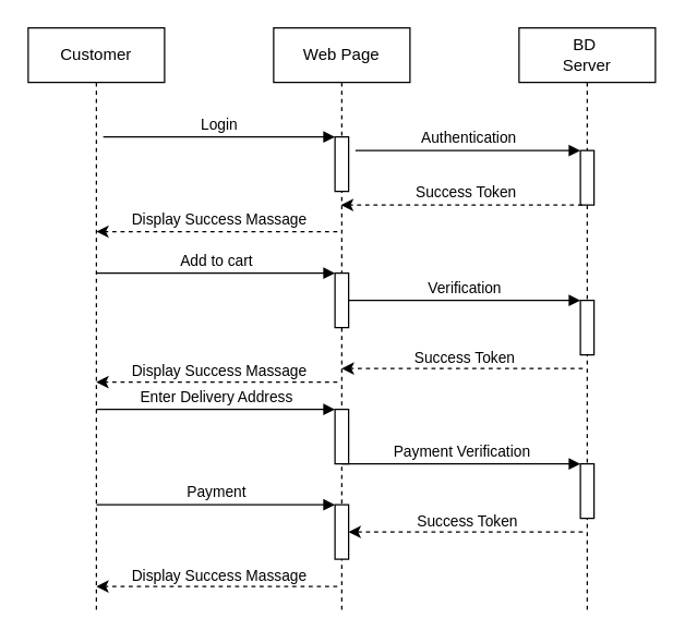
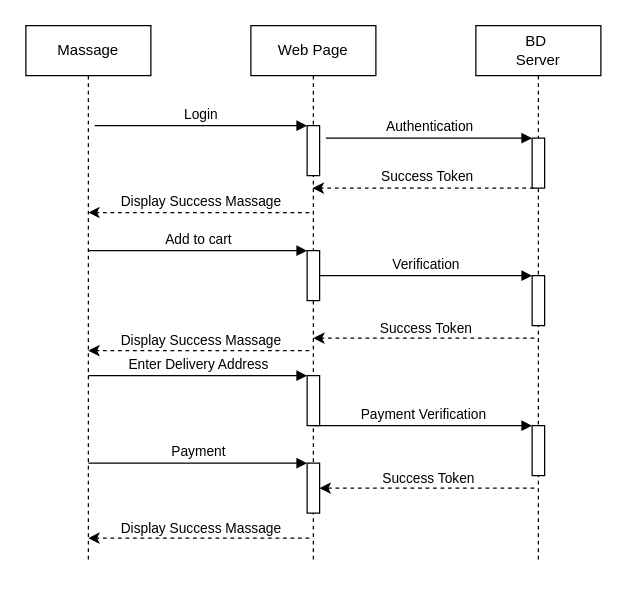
  <mxCell id="0" />
  <mxCell id="1" parent="0" />
- <mxCell id="2" value="Customer" style="shape=umlLifeline;perimeter=lifelinePerimeter;whiteSpace=wrap;html=1;container=0;dropTarget=0;collapsible=0;recursiveResize=0;outlineConnect=0;portConstraint=eastwest;newEdgeStyle={&quot;edgeStyle&quot;:&quot;elbowEdgeStyle&quot;,&quot;elbow&quot;:&quot;vertical&quot;,&quot;curved&quot;:0,&quot;rounded&quot;:0};" parent="1" vertex="1"><mxGeometry x="20" y="20" width="100" height="430" as="geometry" /></mxCell>
+ <mxCell id="2" value="Massage" style="shape=umlLifeline;perimeter=lifelinePerimeter;whiteSpace=wrap;html=1;container=0;dropTarget=0;collapsible=0;recursiveResize=0;outlineConnect=0;portConstraint=eastwest;newEdgeStyle={&quot;edgeStyle&quot;:&quot;elbowEdgeStyle&quot;,&quot;elbow&quot;:&quot;vertical&quot;,&quot;curved&quot;:0,&quot;rounded&quot;:0};" parent="1" vertex="1"><mxGeometry x="20" y="20" width="100" height="430" as="geometry" /></mxCell>
  <mxCell id="3" value="Web Page" style="shape=umlLifeline;perimeter=lifelinePerimeter;whiteSpace=wrap;html=1;container=0;dropTarget=0;collapsible=0;recursiveResize=0;outlineConnect=0;portConstraint=eastwest;newEdgeStyle={&quot;edgeStyle&quot;:&quot;elbowEdgeStyle&quot;,&quot;elbow&quot;:&quot;vertical&quot;,&quot;curved&quot;:0,&quot;rounded&quot;:0};size=40;" parent="1" vertex="1"><mxGeometry x="200" y="20" width="100" height="430" as="geometry" /></mxCell>
  <mxCell id="4" value="" style="html=1;points=[];perimeter=orthogonalPerimeter;outlineConnect=0;targetShapes=umlLifeline;portConstraint=eastwest;newEdgeStyle={&quot;edgeStyle&quot;:&quot;elbowEdgeStyle&quot;,&quot;elbow&quot;:&quot;vertical&quot;,&quot;curved&quot;:0,&quot;rounded&quot;:0};" parent="3" vertex="1"><mxGeometry x="45" y="80" width="10" height="40" as="geometry" /></mxCell>
  <mxCell id="5" value="" style="html=1;points=[];perimeter=orthogonalPerimeter;outlineConnect=0;targetShapes=umlLifeline;portConstraint=eastwest;newEdgeStyle={&quot;edgeStyle&quot;:&quot;elbowEdgeStyle&quot;,&quot;elbow&quot;:&quot;vertical&quot;,&quot;curved&quot;:0,&quot;rounded&quot;:0};" vertex="1" parent="3"><mxGeometry x="45" y="180" width="10" height="40" as="geometry" /></mxCell>
  <mxCell id="6" value="" style="html=1;points=[];perimeter=orthogonalPerimeter;outlineConnect=0;targetShapes=umlLifeline;portConstraint=eastwest;newEdgeStyle={&quot;edgeStyle&quot;:&quot;elbowEdgeStyle&quot;,&quot;elbow&quot;:&quot;vertical&quot;,&quot;curved&quot;:0,&quot;rounded&quot;:0};" vertex="1" parent="3"><mxGeometry x="45" y="280" width="10" height="40" as="geometry" /></mxCell>
  <mxCell id="7" value="" style="html=1;points=[];perimeter=orthogonalPerimeter;outlineConnect=0;targetShapes=umlLifeline;portConstraint=eastwest;newEdgeStyle={&quot;edgeStyle&quot;:&quot;elbowEdgeStyle&quot;,&quot;elbow&quot;:&quot;vertical&quot;,&quot;curved&quot;:0,&quot;rounded&quot;:0};" vertex="1" parent="3"><mxGeometry x="45" y="350" width="10" height="40" as="geometry" /></mxCell>
  <mxCell id="8" value="Login" style="html=1;verticalAlign=bottom;endArrow=block;edgeStyle=elbowEdgeStyle;elbow=horizontal;curved=0;rounded=0;" parent="1" target="4" edge="1"><mxGeometry relative="1" as="geometry"><mxPoint x="75" y="100" as="sourcePoint" /><Array as="points"><mxPoint x="160" y="100" /></Array></mxGeometry></mxCell>
  <mxCell id="9" value="BD&amp;nbsp;&lt;div&gt;Server&lt;/div&gt;" style="shape=umlLifeline;perimeter=lifelinePerimeter;whiteSpace=wrap;html=1;container=0;dropTarget=0;collapsible=0;recursiveResize=0;outlineConnect=0;portConstraint=eastwest;newEdgeStyle={&quot;edgeStyle&quot;:&quot;elbowEdgeStyle&quot;,&quot;elbow&quot;:&quot;vertical&quot;,&quot;curved&quot;:0,&quot;rounded&quot;:0};size=40;" vertex="1" parent="1"><mxGeometry x="380" y="20" width="100" height="430" as="geometry" /></mxCell>
  <mxCell id="10" value="" style="html=1;points=[];perimeter=orthogonalPerimeter;outlineConnect=0;targetShapes=umlLifeline;portConstraint=eastwest;newEdgeStyle={&quot;edgeStyle&quot;:&quot;elbowEdgeStyle&quot;,&quot;elbow&quot;:&quot;vertical&quot;,&quot;curved&quot;:0,&quot;rounded&quot;:0};" vertex="1" parent="9"><mxGeometry x="45" y="90" width="10" height="40" as="geometry" /></mxCell>
  <mxCell id="11" value="" style="html=1;points=[];perimeter=orthogonalPerimeter;outlineConnect=0;targetShapes=umlLifeline;portConstraint=eastwest;newEdgeStyle={&quot;edgeStyle&quot;:&quot;elbowEdgeStyle&quot;,&quot;elbow&quot;:&quot;vertical&quot;,&quot;curved&quot;:0,&quot;rounded&quot;:0};" vertex="1" parent="9"><mxGeometry x="45" y="200" width="10" height="40" as="geometry" /></mxCell>
  <mxCell id="12" value="" style="html=1;points=[];perimeter=orthogonalPerimeter;outlineConnect=0;targetShapes=umlLifeline;portConstraint=eastwest;newEdgeStyle={&quot;edgeStyle&quot;:&quot;elbowEdgeStyle&quot;,&quot;elbow&quot;:&quot;vertical&quot;,&quot;curved&quot;:0,&quot;rounded&quot;:0};" vertex="1" parent="9"><mxGeometry x="45" y="320" width="10" height="40" as="geometry" /></mxCell>
  <mxCell id="13" value="Authentication" style="html=1;verticalAlign=bottom;endArrow=block;edgeStyle=elbowEdgeStyle;elbow=vertical;curved=0;rounded=0;" edge="1" parent="1" target="10"><mxGeometry relative="1" as="geometry"><mxPoint x="260" y="110" as="sourcePoint" /><Array as="points"><mxPoint x="345" y="110" /></Array><mxPoint x="420" y="110" as="targetPoint" /></mxGeometry></mxCell>
  <mxCell id="14" value="" style="endArrow=classic;html=1;rounded=0;dashed=1;exitX=0.12;exitY=1.06;exitDx=0;exitDy=0;exitPerimeter=0;" edge="1" parent="1"><mxGeometry width="50" height="50" relative="1" as="geometry"><mxPoint x="426.2" y="150" as="sourcePoint" /><mxPoint x="249.5" y="150" as="targetPoint" /></mxGeometry></mxCell>
  <mxCell id="15" value="Success Token" style="edgeLabel;html=1;align=center;verticalAlign=middle;resizable=0;points=[];" vertex="1" connectable="0" parent="14"><mxGeometry x="-0.083" y="-1" relative="1" as="geometry"><mxPoint x="-5" y="-9" as="offset" /></mxGeometry></mxCell>
  <mxCell id="16" value="" style="endArrow=classic;html=1;rounded=0;dashed=1;exitX=0.12;exitY=1.06;exitDx=0;exitDy=0;exitPerimeter=0;" edge="1" parent="1"><mxGeometry width="50" height="50" relative="1" as="geometry"><mxPoint x="246.7" y="169.5" as="sourcePoint" /><mxPoint x="70" y="169.5" as="targetPoint" /></mxGeometry></mxCell>
  <mxCell id="17" value="Display Success Massage" style="edgeLabel;html=1;align=center;verticalAlign=middle;resizable=0;points=[];" vertex="1" connectable="0" parent="16"><mxGeometry x="-0.003" y="-5" relative="1" as="geometry"><mxPoint x="1" y="-4" as="offset" /></mxGeometry></mxCell>
  <mxCell id="18" value="Add to cart" style="html=1;verticalAlign=bottom;endArrow=block;edgeStyle=elbowEdgeStyle;elbow=horizontal;curved=0;rounded=0;" edge="1" parent="1" target="5"><mxGeometry relative="1" as="geometry"><mxPoint x="70" y="200" as="sourcePoint" /><Array as="points"><mxPoint x="155" y="200" /></Array><mxPoint x="240" y="200" as="targetPoint" /></mxGeometry></mxCell>
  <mxCell id="19" value="" style="endArrow=classic;html=1;rounded=0;dashed=1;exitX=0.12;exitY=1.06;exitDx=0;exitDy=0;exitPerimeter=0;" edge="1" parent="1"><mxGeometry width="50" height="50" relative="1" as="geometry"><mxPoint x="246.7" y="280" as="sourcePoint" /><mxPoint x="70" y="280" as="targetPoint" /></mxGeometry></mxCell>
  <mxCell id="20" value="Display Success Massage" style="edgeLabel;html=1;align=center;verticalAlign=middle;resizable=0;points=[];" vertex="1" connectable="0" parent="19"><mxGeometry x="-0.003" y="-5" relative="1" as="geometry"><mxPoint x="1" y="-4" as="offset" /></mxGeometry></mxCell>
  <mxCell id="21" value="Enter Delivery Address" style="html=1;verticalAlign=bottom;endArrow=block;edgeStyle=elbowEdgeStyle;elbow=horizontal;curved=0;rounded=0;" edge="1" parent="1" target="6"><mxGeometry relative="1" as="geometry"><mxPoint x="70" y="300" as="sourcePoint" /><Array as="points"><mxPoint x="155" y="300" /></Array><mxPoint x="240" y="300" as="targetPoint" /></mxGeometry></mxCell>
  <mxCell id="22" value="Payment" style="html=1;verticalAlign=bottom;endArrow=block;edgeStyle=elbowEdgeStyle;elbow=vertical;curved=0;rounded=0;" edge="1" parent="1"><mxGeometry relative="1" as="geometry"><mxPoint x="70" y="370" as="sourcePoint" /><Array as="points"><mxPoint x="155" y="370" /></Array><mxPoint x="245" y="370" as="targetPoint" /></mxGeometry></mxCell>
  <mxCell id="23" value="" style="endArrow=classic;html=1;rounded=0;dashed=1;exitX=0.12;exitY=1.06;exitDx=0;exitDy=0;exitPerimeter=0;" edge="1" parent="1"><mxGeometry width="50" height="50" relative="1" as="geometry"><mxPoint x="246.7" y="430" as="sourcePoint" /><mxPoint x="70" y="430" as="targetPoint" /></mxGeometry></mxCell>
  <mxCell id="24" value="Display Success Massage" style="edgeLabel;html=1;align=center;verticalAlign=middle;resizable=0;points=[];" vertex="1" connectable="0" parent="23"><mxGeometry x="-0.003" y="-5" relative="1" as="geometry"><mxPoint x="1" y="-4" as="offset" /></mxGeometry></mxCell>
  <mxCell id="25" value="Verification" style="html=1;verticalAlign=bottom;endArrow=block;edgeStyle=elbowEdgeStyle;elbow=vertical;curved=0;rounded=0;" edge="1" parent="1" source="5"><mxGeometry relative="1" as="geometry"><mxPoint x="260" y="220" as="sourcePoint" /><Array as="points"><mxPoint x="345" y="220" /></Array><mxPoint x="425" y="220" as="targetPoint" /></mxGeometry></mxCell>
  <mxCell id="26" value="" style="endArrow=classic;html=1;rounded=0;dashed=1;exitX=0.12;exitY=1.06;exitDx=0;exitDy=0;exitPerimeter=0;" edge="1" parent="1"><mxGeometry width="50" height="50" relative="1" as="geometry"><mxPoint x="426.7" y="270" as="sourcePoint" /><mxPoint x="250" y="270" as="targetPoint" /></mxGeometry></mxCell>
  <mxCell id="27" value="Success Token" style="edgeLabel;html=1;align=center;verticalAlign=middle;resizable=0;points=[];" vertex="1" connectable="0" parent="26"><mxGeometry x="-0.003" y="-5" relative="1" as="geometry"><mxPoint x="1" y="-4" as="offset" /></mxGeometry></mxCell>
  <mxCell id="28" value="Payment Verification" style="html=1;verticalAlign=bottom;endArrow=block;edgeStyle=elbowEdgeStyle;elbow=vertical;curved=0;rounded=0;" edge="1" parent="1" target="12"><mxGeometry relative="1" as="geometry"><mxPoint x="250" y="340" as="sourcePoint" /><Array as="points"><mxPoint x="340" y="340" /></Array><mxPoint x="420" y="340" as="targetPoint" /></mxGeometry></mxCell>
  <mxCell id="29" value="" style="endArrow=classic;html=1;rounded=0;dashed=1;exitX=0.12;exitY=1.06;exitDx=0;exitDy=0;exitPerimeter=0;" edge="1" parent="1" target="7"><mxGeometry width="50" height="50" relative="1" as="geometry"><mxPoint x="426.7" y="390" as="sourcePoint" /><mxPoint x="260" y="390" as="targetPoint" /></mxGeometry></mxCell>
  <mxCell id="30" value="Success Token" style="edgeLabel;html=1;align=center;verticalAlign=middle;resizable=0;points=[];" vertex="1" connectable="0" parent="29"><mxGeometry x="-0.003" y="-5" relative="1" as="geometry"><mxPoint x="1" y="-4" as="offset" /></mxGeometry></mxCell>
